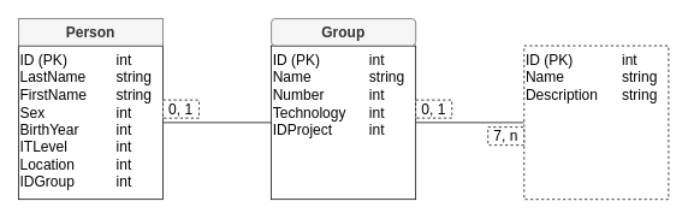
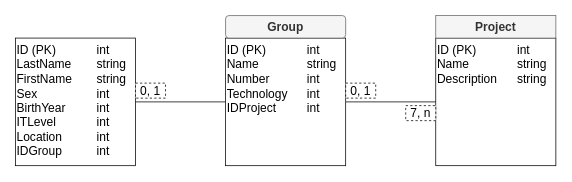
  <mxCell id="0" />
  <mxCell id="1" parent="0" />
  <mxCell id="2" style="edgeStyle=orthogonalEdgeStyle;rounded=0;orthogonalLoop=1;jettySize=auto;html=1;exitX=1;exitY=0.5;exitDx=0;exitDy=0;entryX=0;entryY=0.5;entryDx=0;entryDy=0;fontSize=16;endArrow=none;endFill=0;" parent="1" source="3" target="6" edge="1"><mxGeometry relative="1" as="geometry" /></mxCell>
  <mxCell id="3" value="ID (PK)&lt;span style=&quot;white-space: pre;&quot;&gt;&#09;&lt;/span&gt;&lt;span style=&quot;white-space: pre;&quot;&gt;&#09;&lt;/span&gt;int&lt;br&gt;LastName&lt;span style=&quot;white-space: pre;&quot;&gt;&#09;&lt;/span&gt;string&lt;br&gt;FirstName&lt;span style=&quot;white-space: pre;&quot;&gt;&#09;&lt;/span&gt;string&lt;br&gt;Sex&lt;span style=&quot;white-space: pre;&quot;&gt;&#09;&lt;span style=&quot;white-space: pre;&quot;&gt;&#09;&lt;/span&gt;&lt;span style=&quot;white-space: pre;&quot;&gt;&#09;&lt;/span&gt;&lt;/span&gt;int&lt;br&gt;BirthYear&lt;span style=&quot;white-space: pre;&quot;&gt;&#09;&lt;/span&gt;&lt;span style=&quot;white-space: pre;&quot;&gt;&#09;&lt;/span&gt;int&lt;br&gt;ITLevel&lt;span style=&quot;white-space: pre;&quot;&gt;&#09;&lt;/span&gt;&lt;span style=&quot;white-space: pre;&quot;&gt;&#09;&lt;/span&gt;int&lt;br&gt;Location&lt;span style=&quot;white-space: pre;&quot;&gt;&#09;&lt;/span&gt;&lt;span style=&quot;white-space: pre;&quot;&gt;&#09;&lt;/span&gt;int&lt;br&gt;IDGroup&lt;span style=&quot;white-space: pre;&quot;&gt;&#09;&lt;/span&gt;&lt;span style=&quot;white-space: pre;&quot;&gt;&#09;&lt;/span&gt;int" style="rounded=0;whiteSpace=wrap;html=1;fontSize=16;align=left;verticalAlign=top;" parent="1" vertex="1"><mxGeometry x="20" y="50" width="160" height="170" as="geometry" /></mxCell>
- <mxCell id="4" value="Person" style="rounded=0;whiteSpace=wrap;html=1;fontSize=16;fillColor=#f5f5f5;fontColor=#333333;strokeColor=#666666;fontStyle=1" parent="1" vertex="1"><mxGeometry x="20" y="20" width="160" height="30" as="geometry" /></mxCell>
  <mxCell id="5" style="edgeStyle=orthogonalEdgeStyle;rounded=0;orthogonalLoop=1;jettySize=auto;html=1;exitX=1;exitY=0.5;exitDx=0;exitDy=0;entryX=0;entryY=0.5;entryDx=0;entryDy=0;endArrow=none;endFill=0;" edge="1" parent="1" source="6" target="9"><mxGeometry relative="1" as="geometry" /></mxCell>
  <mxCell id="6" value="ID (PK)&lt;span style=&quot;white-space: pre;&quot;&gt;&#09;&lt;/span&gt;&lt;span style=&quot;white-space: pre;&quot;&gt;&#09;&lt;/span&gt;int&lt;br&gt;Name&lt;span style=&quot;white-space: pre;&quot;&gt;&#09;&lt;/span&gt;&lt;span style=&quot;white-space: pre;&quot;&gt;&#09;&lt;/span&gt;string&lt;br&gt;Number&lt;span style=&quot;white-space: pre;&quot;&gt;&#09;&lt;/span&gt;&lt;span style=&quot;white-space: pre;&quot;&gt;&#09;&lt;/span&gt;int&lt;br&gt;Technology&lt;span style=&quot;white-space: pre;&quot;&gt;&#09;&lt;/span&gt;int&lt;br&gt;IDProject&lt;span style=&quot;white-space: pre;&quot;&gt;&#09;&lt;/span&gt;&lt;span style=&quot;white-space: pre;&quot;&gt;&#09;&lt;/span&gt;int" style="rounded=0;whiteSpace=wrap;html=1;fontSize=16;align=left;verticalAlign=top;" parent="1" vertex="1"><mxGeometry x="300" y="50" width="160" height="170" as="geometry" /></mxCell>
  <mxCell id="7" value="Group" style="whiteSpace=wrap;html=1;fontSize=16;fillColor=#f5f5f5;fontColor=#333333;strokeColor=#666666;fontStyle=1;rounded=1;" parent="1" vertex="1"><mxGeometry x="300" y="20" width="160" height="30" as="geometry" /></mxCell>
  <mxCell id="8" value="0, 1" style="rounded=0;whiteSpace=wrap;html=1;fontSize=16;dashed=1;" parent="1" vertex="1"><mxGeometry x="180" y="110" width="40" height="20" as="geometry" /></mxCell>
- <mxCell id="9" value="ID (PK)&lt;span style=&quot;white-space: pre;&quot;&gt;&#09;&lt;/span&gt;&lt;span style=&quot;white-space: pre;&quot;&gt;&#09;&lt;/span&gt;int&lt;br&gt;Name&lt;span style=&quot;white-space: pre;&quot;&gt;&#09;&lt;/span&gt;&lt;span style=&quot;white-space: pre;&quot;&gt;&#09;&lt;/span&gt;string&lt;br&gt;Description&lt;span style=&quot;white-space: pre;&quot;&gt;&#09;&lt;/span&gt;string" style="rounded=0;whiteSpace=wrap;html=1;fontSize=16;align=left;verticalAlign=top;dashed=1;" vertex="1" parent="1"><mxGeometry x="580" y="50" width="160" height="170" as="geometry" /></mxCell>
+ <mxCell id="9" value="ID (PK)&lt;span style=&quot;white-space: pre;&quot;&gt;&#09;&lt;/span&gt;&lt;span style=&quot;white-space: pre;&quot;&gt;&#09;&lt;/span&gt;int&lt;br&gt;Name&lt;span style=&quot;white-space: pre;&quot;&gt;&#09;&lt;/span&gt;&lt;span style=&quot;white-space: pre;&quot;&gt;&#09;&lt;/span&gt;string&lt;br&gt;Description&lt;span style=&quot;white-space: pre;&quot;&gt;&#09;&lt;/span&gt;string" style="rounded=0;whiteSpace=wrap;html=1;fontSize=16;align=left;verticalAlign=top;" vertex="1" parent="1"><mxGeometry x="580" y="50" width="160" height="170" as="geometry" /></mxCell>
+ <mxCell id="10" value="Project" style="rounded=0;whiteSpace=wrap;html=1;fontSize=16;fillColor=#f5f5f5;fontColor=#333333;strokeColor=#666666;fontStyle=1" vertex="1" parent="1"><mxGeometry x="580" y="20" width="160" height="30" as="geometry" /></mxCell>
  <mxCell id="11" value="0, 1" style="rounded=0;whiteSpace=wrap;html=1;fontSize=16;dashed=1;" vertex="1" parent="1"><mxGeometry x="460" y="110" width="40" height="20" as="geometry" /></mxCell>
  <mxCell id="12" value="7, n" style="rounded=0;whiteSpace=wrap;html=1;fontSize=16;dashed=1;" vertex="1" parent="1"><mxGeometry x="540" y="140" width="40" height="20" as="geometry" /></mxCell>
